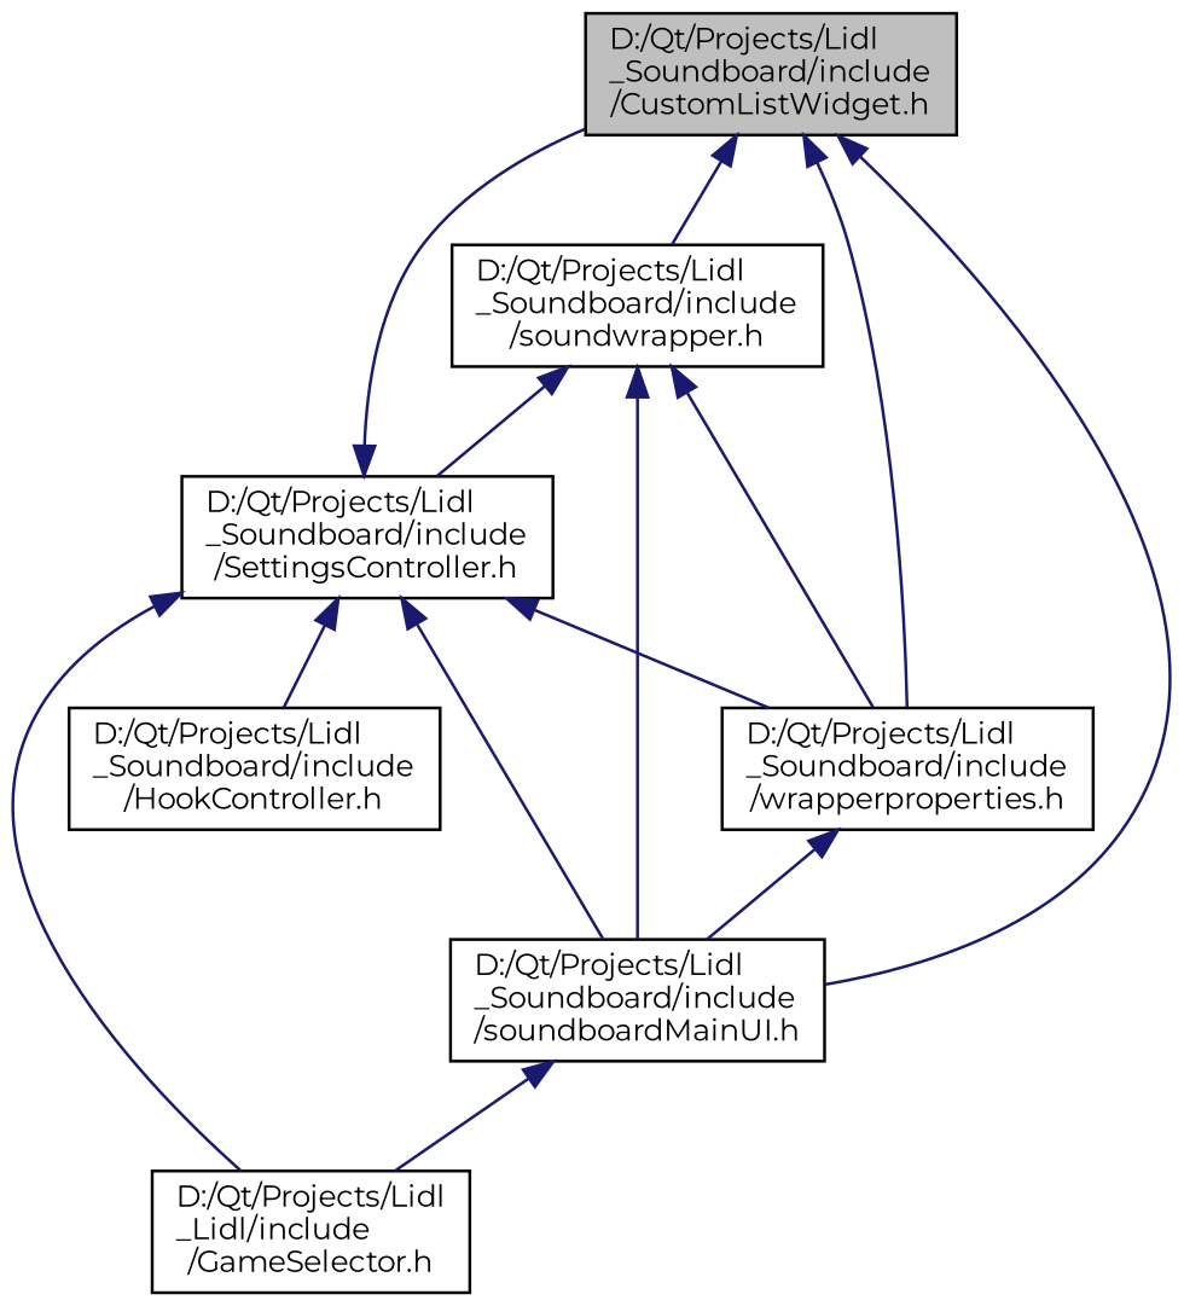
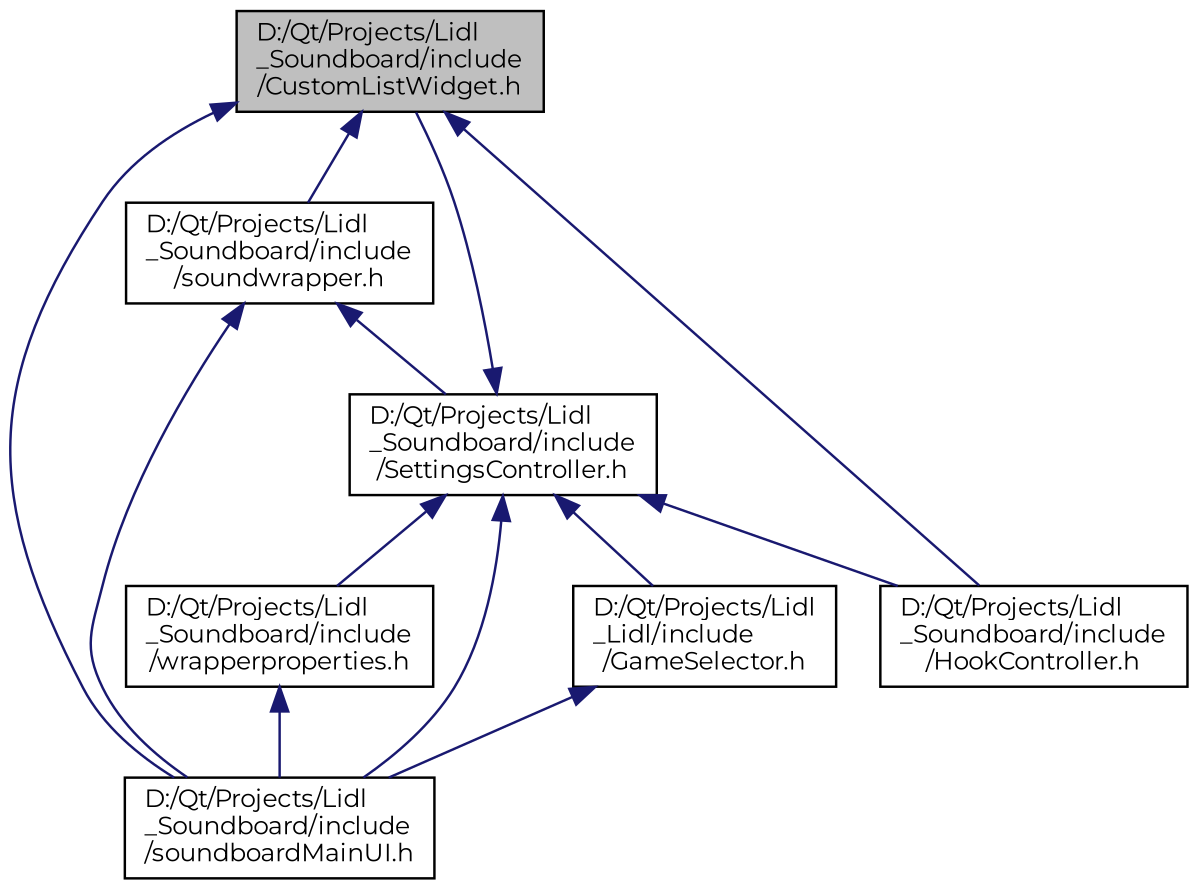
  digraph {
    fontname=Montserrat
    node [color=black fillcolor=white fontname=Montserrat fontsize=10 shape=record style=filled]
    edge [color=midnightblue dir=back fontname=Montserrat fontsize=10 labelfontname=Helvetica labelfontsize=10 style=solid]
    n1 [fillcolor=grey75 fontcolor=black height=0.2 label="D:/Qt/Projects/Lidl\l_Soundboard/include\l/CustomListWidget.h" width=0.4]
    n2 [height=0.2 label="D:/Qt/Projects/Lidl\l_Soundboard/include\l/soundwrapper.h" width=0.4]
    n3 [height=0.2 label="D:/Qt/Projects/Lidl\l_Soundboard/include\l/wrapperproperties.h" width=0.4]
    n4 [height=0.2 label="D:/Qt/Projects/Lidl\l_Soundboard/include\l/soundboardMainUI.h" width=0.4]
    n5 [height=0.2 label="D:/Qt/Projects/Lidl\l_Soundboard/include\l/SettingsController.h" width=0.4]
    n6 [height=0.2 label="D:/Qt/Projects/Lidl\l_Lidl/include\l/GameSelector.h" width=0.4]
    n7 [height=0.2 label="D:/Qt/Projects/Lidl\l_Soundboard/include\l/HookController.h" width=0.4]
    n1 -> n2
-   n1 -> n3
+   n1 -> n7
    n1 -> n4
-   n2 -> n3
    n2 -> n4
    n2 -> n5
    n3 -> n4
    n5 -> n1
    n5 -> n3
    n5 -> n4
    n5 -> n6
    n5 -> n7
-   n4 -> n6
+   n6 -> n4
  }
